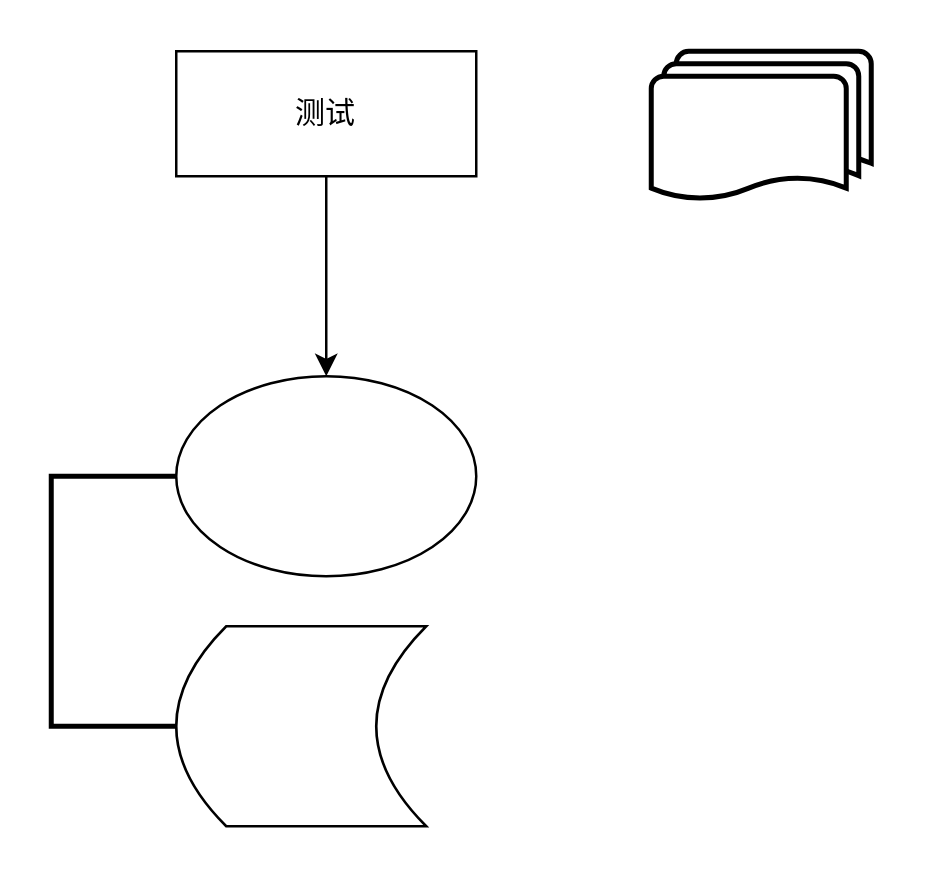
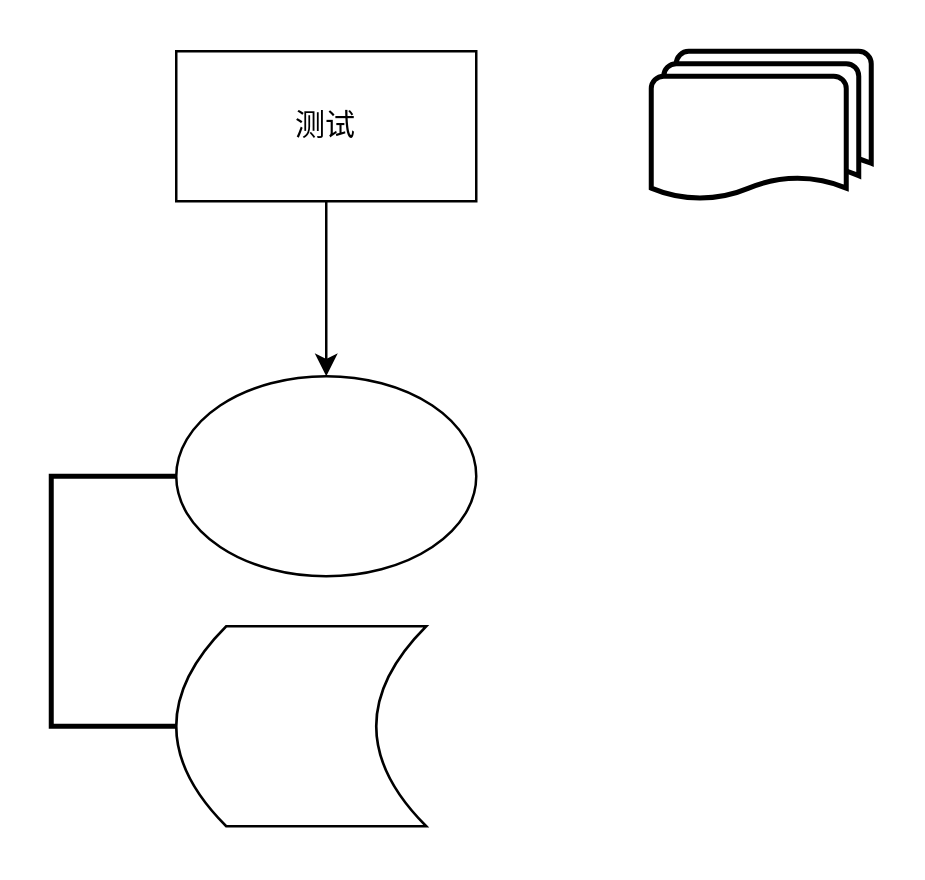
  <mxCell id="0" />
  <mxCell id="1" parent="0" />
  <mxCell id="2" style="edgeStyle=orthogonalEdgeStyle;rounded=0;orthogonalLoop=1;jettySize=auto;html=1;exitX=0.5;exitY=1;exitDx=0;exitDy=0;entryX=0.5;entryY=0;entryDx=0;entryDy=0;" edge="1" parent="1" source="3" target="4"><mxGeometry relative="1" as="geometry" /></mxCell>
- <mxCell id="3" value="测试" style="rounded=0;whiteSpace=wrap;html=1;" parent="1" vertex="1"><mxGeometry x="70" y="20" width="120" height="50" as="geometry" /></mxCell>
+ <mxCell id="3" value="测试" style="rounded=0;whiteSpace=wrap;html=1;" parent="1" vertex="1"><mxGeometry x="70" y="20" width="120" height="60" as="geometry" /></mxCell>
  <mxCell id="4" value="" style="ellipse;whiteSpace=wrap;html=1;" vertex="1" parent="1"><mxGeometry x="70" y="150" width="120" height="80" as="geometry" /></mxCell>
  <mxCell id="5" value="" style="strokeWidth=2;html=1;shape=mxgraph.flowchart.annotation_1;align=left;pointerEvents=1;" vertex="1" parent="1"><mxGeometry x="20" y="190" width="50" height="100" as="geometry" /></mxCell>
  <mxCell id="6" value="" style="shape=dataStorage;whiteSpace=wrap;html=1;fixedSize=1;" vertex="1" parent="1"><mxGeometry x="70" y="250" width="100" height="80" as="geometry" /></mxCell>
  <mxCell id="7" value="" style="strokeWidth=2;html=1;shape=mxgraph.flowchart.multi-document;whiteSpace=wrap;" vertex="1" parent="1"><mxGeometry x="260" y="20" width="88" height="60" as="geometry" /></mxCell>
